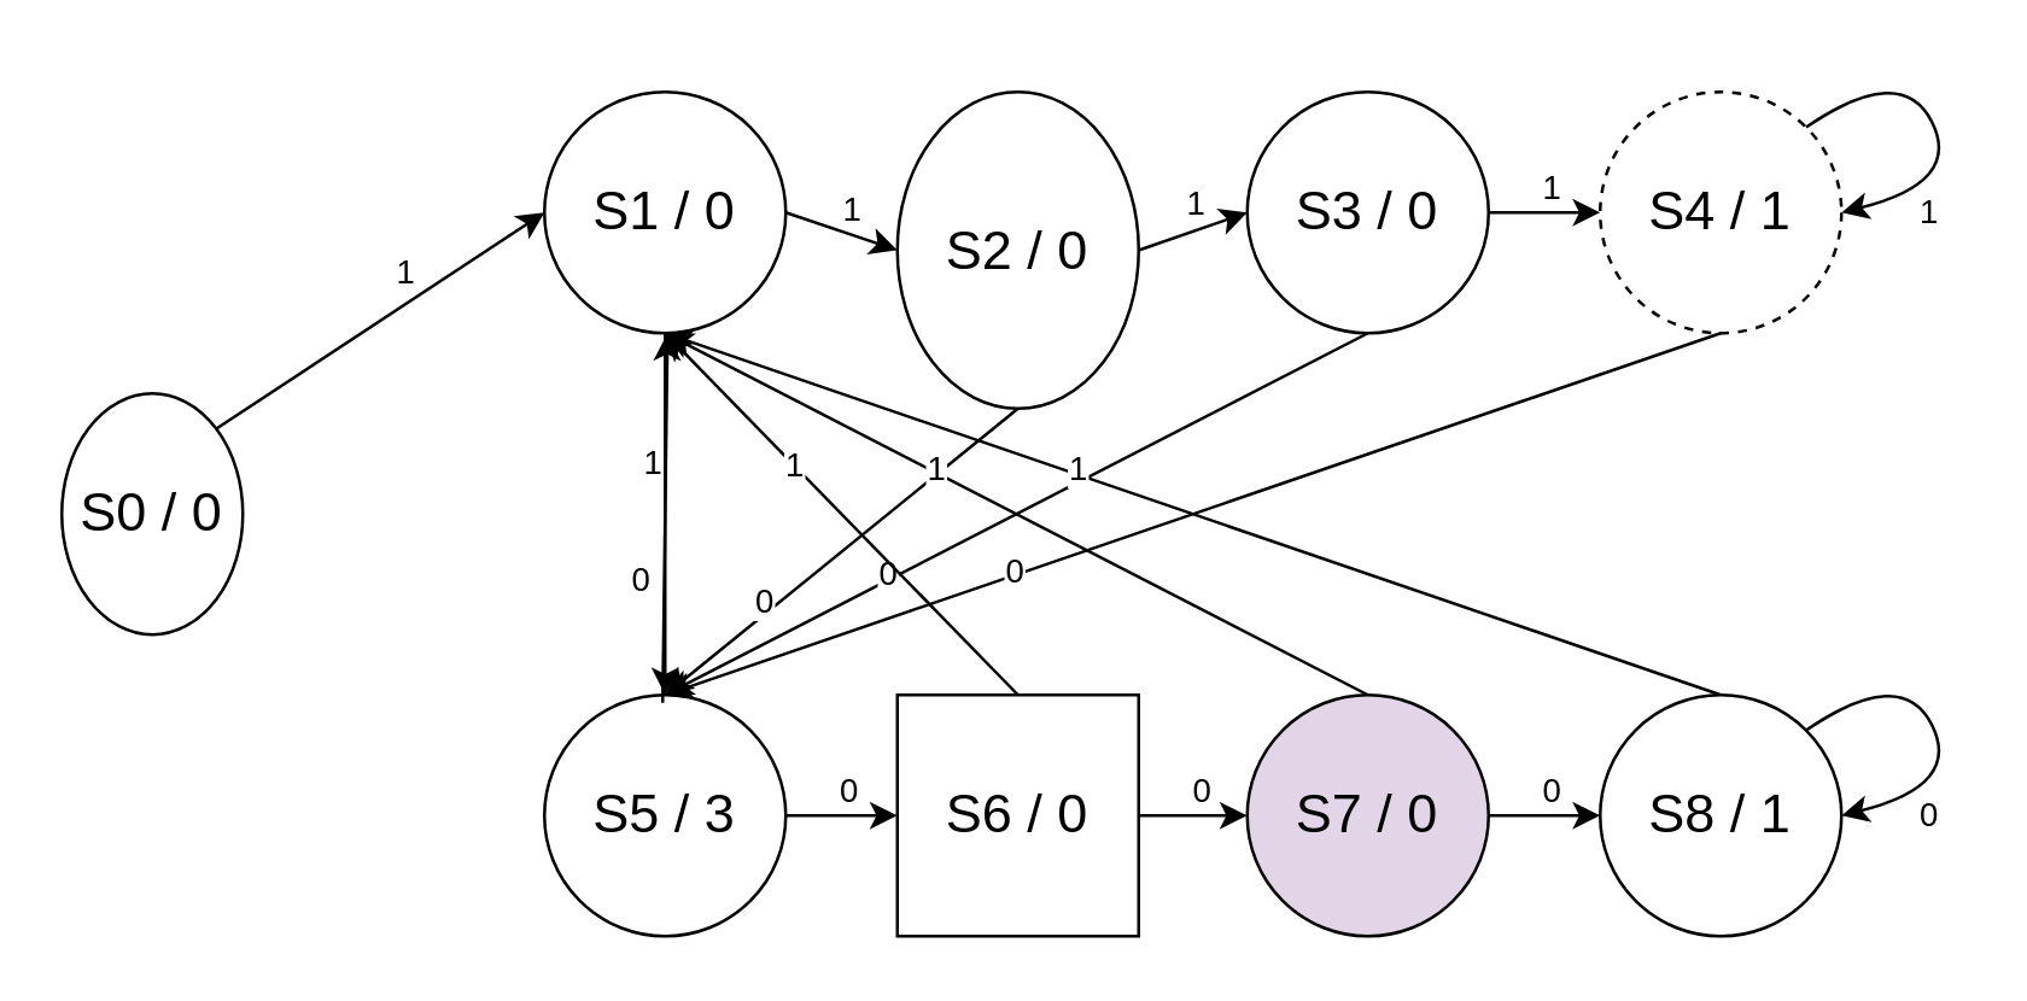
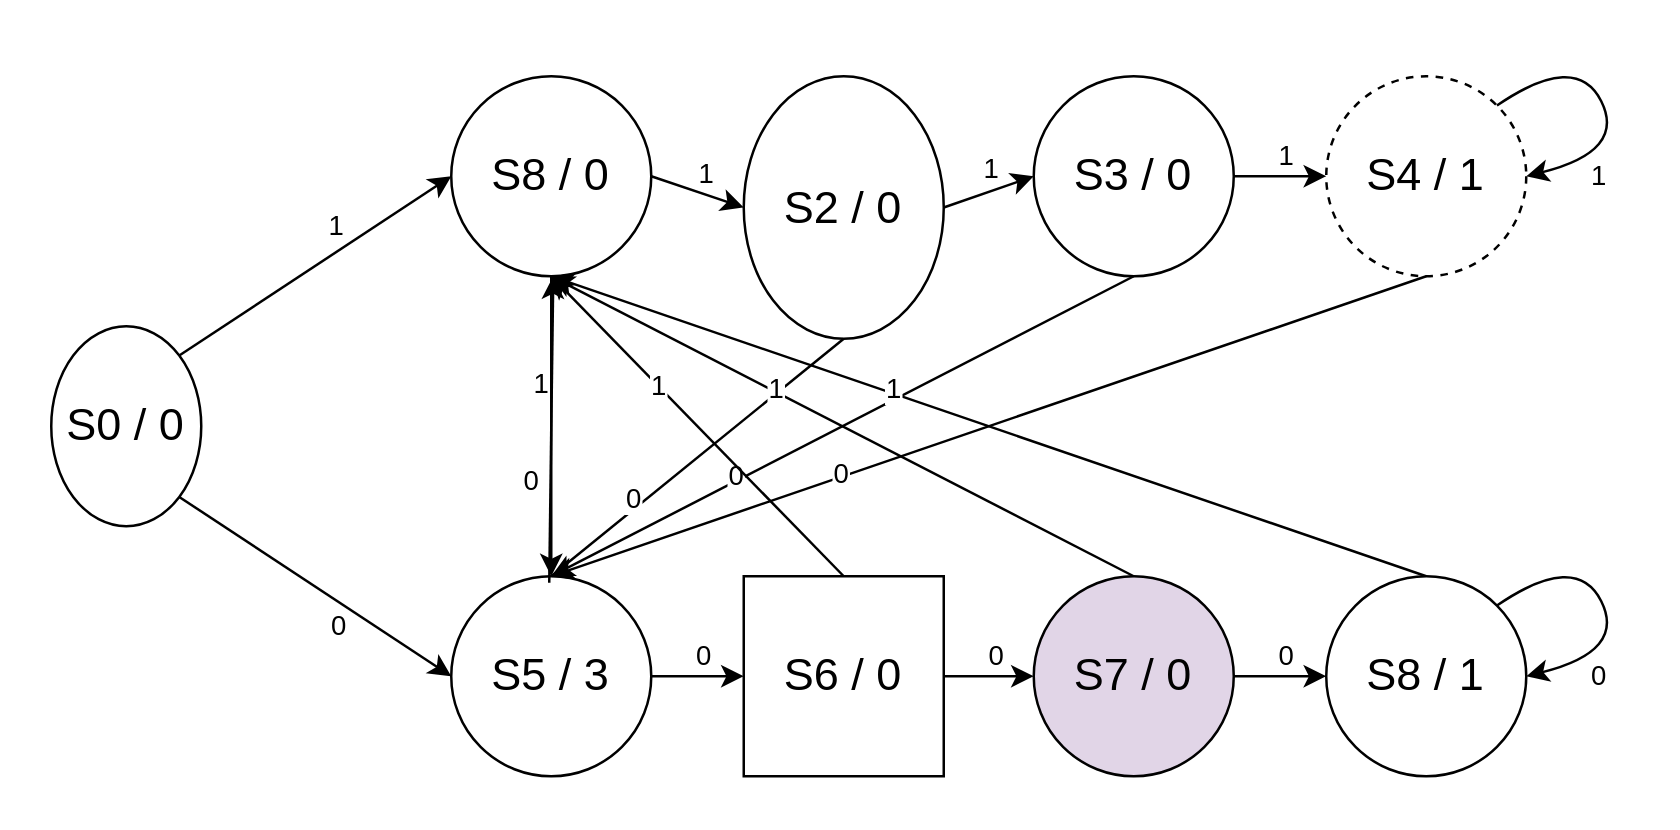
  <mxCell id="0" />
  <mxCell id="1" parent="0" />
  <mxCell id="2" value="&lt;font style=&quot;font-size: 18px;&quot;&gt;S0 / 0&lt;/font&gt;" style="ellipse;whiteSpace=wrap;html=1;aspect=fixed;" vertex="1" parent="1"><mxGeometry x="20" y="130" width="60" height="80" as="geometry" /></mxCell>
  <mxCell id="3" value="&lt;font style=&quot;font-size: 18px;&quot;&gt;S4 / 1&lt;/font&gt;" style="ellipse;whiteSpace=wrap;html=1;aspect=fixed;dashed=1;" vertex="1" parent="1"><mxGeometry x="530" y="30" width="80" height="80" as="geometry" /></mxCell>
  <mxCell id="4" value="&lt;font style=&quot;font-size: 18px;&quot;&gt;S3 / 0&lt;/font&gt;" style="ellipse;whiteSpace=wrap;html=1;aspect=fixed;" vertex="1" parent="1"><mxGeometry x="413" y="30" width="80" height="80" as="geometry" /></mxCell>
  <mxCell id="5" value="&lt;font style=&quot;font-size: 18px;&quot;&gt;S2 / 0&lt;/font&gt;" style="ellipse;whiteSpace=wrap;html=1;aspect=fixed;" vertex="1" parent="1"><mxGeometry x="297" y="30" width="80" height="105" as="geometry" /></mxCell>
- <mxCell id="6" value="&lt;font style=&quot;font-size: 18px;&quot;&gt;S1 / 0&lt;/font&gt;" style="ellipse;whiteSpace=wrap;html=1;aspect=fixed;" vertex="1" parent="1"><mxGeometry x="180" y="30" width="80" height="80" as="geometry" /></mxCell>
+ <mxCell id="6" value="&lt;font style=&quot;font-size: 18px;&quot;&gt;S8 / 0&lt;/font&gt;" style="ellipse;whiteSpace=wrap;html=1;aspect=fixed;" vertex="1" parent="1"><mxGeometry x="180" y="30" width="80" height="80" as="geometry" /></mxCell>
  <mxCell id="7" value="&lt;font style=&quot;font-size: 18px;&quot;&gt;S7 / 0&lt;/font&gt;" style="ellipse;whiteSpace=wrap;html=1;aspect=fixed;fillColor=#e1d5e7;" vertex="1" parent="1"><mxGeometry x="413" y="230" width="80" height="80" as="geometry" /></mxCell>
  <mxCell id="8" value="&lt;font style=&quot;font-size: 18px;&quot;&gt;S6 / 0&lt;/font&gt;" style="whiteSpace=wrap;html=1;aspect=fixed;rounded=0;" vertex="1" parent="1"><mxGeometry x="297" y="230" width="80" height="80" as="geometry" /></mxCell>
  <mxCell id="9" value="&lt;font style=&quot;font-size: 18px;&quot;&gt;S5 / 3&lt;/font&gt;" style="ellipse;whiteSpace=wrap;html=1;aspect=fixed;" vertex="1" parent="1"><mxGeometry x="180" y="230" width="80" height="80" as="geometry" /></mxCell>
  <mxCell id="10" value="" style="endArrow=classic;html=1;rounded=0;entryX=0;entryY=0.5;entryDx=0;entryDy=0;exitX=1;exitY=0;exitDx=0;exitDy=0;" edge="1" parent="1" source="2" target="6"><mxGeometry width="50" height="50" relative="1" as="geometry"><mxPoint x="370" y="300" as="sourcePoint" /><mxPoint x="420" y="250" as="targetPoint" /></mxGeometry></mxCell>
  <mxCell id="11" value="1" style="edgeLabel;html=1;align=center;verticalAlign=middle;resizable=0;points=[];" vertex="1" connectable="0" parent="10"><mxGeometry x="0.206" y="3" relative="1" as="geometry"><mxPoint x="-2" y="-6" as="offset" /></mxGeometry></mxCell>
+ <mxCell id="12" value="" style="endArrow=classic;html=1;rounded=0;entryX=0;entryY=0.5;entryDx=0;entryDy=0;exitX=1;exitY=1;exitDx=0;exitDy=0;" edge="1" parent="1" source="2" target="9"><mxGeometry width="50" height="50" relative="1" as="geometry"><mxPoint x="98" y="152" as="sourcePoint" /><mxPoint x="190" y="80" as="targetPoint" /></mxGeometry></mxCell>
+ <mxCell id="13" value="0&lt;br&gt;" style="edgeLabel;html=1;align=center;verticalAlign=middle;resizable=0;points=[];" vertex="1" connectable="0" parent="12"><mxGeometry x="0.299" y="-2" relative="1" as="geometry"><mxPoint x="-7" y="3" as="offset" /></mxGeometry></mxCell>
  <mxCell id="14" value="" style="endArrow=classic;html=1;rounded=0;exitX=0.5;exitY=1;exitDx=0;exitDy=0;" edge="1" parent="1" source="6" target="9"><mxGeometry width="50" height="50" relative="1" as="geometry"><mxPoint x="98" y="208" as="sourcePoint" /><mxPoint x="190" y="280" as="targetPoint" /></mxGeometry></mxCell>
  <mxCell id="15" value="0&lt;br&gt;" style="edgeLabel;html=1;align=center;verticalAlign=middle;resizable=0;points=[];" vertex="1" connectable="0" parent="14"><mxGeometry x="0.299" y="-2" relative="1" as="geometry"><mxPoint x="-7" y="3" as="offset" /></mxGeometry></mxCell>
- <mxCell id="16" value="" style="endArrow=classic;html=1;rounded=0;entryX=0.5;entryY=0;entryDx=0;entryDy=0;exitX=0.5;exitY=1;exitDx=0;exitDy=0;" edge="1" parent="1" source="5" target="9"><mxGeometry width="50" height="50" relative="1" as="geometry"><mxPoint x="280" y="120" as="sourcePoint" /><mxPoint x="230" y="240" as="targetPoint" /></mxGeometry></mxCell>
+ <mxCell id="16" value="" style="endArrow=none;html=1;rounded=0;entryX=0.5;entryY=0;entryDx=0;entryDy=0;exitX=0.5;exitY=1;exitDx=0;exitDy=0;" edge="1" parent="1" source="5" target="9"><mxGeometry width="50" height="50" relative="1" as="geometry"><mxPoint x="280" y="120" as="sourcePoint" /><mxPoint x="230" y="240" as="targetPoint" /></mxGeometry></mxCell>
  <mxCell id="17" value="0&lt;br&gt;" style="edgeLabel;html=1;align=center;verticalAlign=middle;resizable=0;points=[];" vertex="1" connectable="0" parent="16"><mxGeometry x="0.299" y="-2" relative="1" as="geometry"><mxPoint x="-7" y="3" as="offset" /></mxGeometry></mxCell>
  <mxCell id="18" value="" style="endArrow=classic;html=1;rounded=0;exitX=0.5;exitY=1;exitDx=0;exitDy=0;entryX=0.5;entryY=0;entryDx=0;entryDy=0;" edge="1" parent="1" source="4" target="9"><mxGeometry width="50" height="50" relative="1" as="geometry"><mxPoint x="240" y="130" as="sourcePoint" /><mxPoint x="240" y="250" as="targetPoint" /></mxGeometry></mxCell>
  <mxCell id="19" value="0&lt;br&gt;" style="edgeLabel;html=1;align=center;verticalAlign=middle;resizable=0;points=[];" vertex="1" connectable="0" parent="18"><mxGeometry x="0.299" y="-2" relative="1" as="geometry"><mxPoint x="-7" y="3" as="offset" /></mxGeometry></mxCell>
  <mxCell id="20" value="" style="endArrow=classic;html=1;rounded=0;exitX=0.5;exitY=1;exitDx=0;exitDy=0;" edge="1" parent="1" source="3"><mxGeometry width="50" height="50" relative="1" as="geometry"><mxPoint x="290" y="140" as="sourcePoint" /><mxPoint x="220" y="230" as="targetPoint" /></mxGeometry></mxCell>
  <mxCell id="21" value="0&lt;br&gt;" style="edgeLabel;html=1;align=center;verticalAlign=middle;resizable=0;points=[];" vertex="1" connectable="0" parent="20"><mxGeometry x="0.299" y="-2" relative="1" as="geometry"><mxPoint x="-7" y="3" as="offset" /></mxGeometry></mxCell>
  <mxCell id="22" value="" style="endArrow=classic;html=1;rounded=0;exitX=0.5;exitY=0;exitDx=0;exitDy=0;" edge="1" parent="1" source="8"><mxGeometry width="50" height="50" relative="1" as="geometry"><mxPoint x="230" y="240" as="sourcePoint" /><mxPoint x="220" y="110" as="targetPoint" /></mxGeometry></mxCell>
  <mxCell id="23" value="1" style="edgeLabel;html=1;align=center;verticalAlign=middle;resizable=0;points=[];" vertex="1" connectable="0" parent="22"><mxGeometry x="0.206" y="3" relative="1" as="geometry"><mxPoint x="-2" y="-6" as="offset" /></mxGeometry></mxCell>
  <mxCell id="24" value="" style="endArrow=classic;html=1;rounded=0;exitX=0.5;exitY=0;exitDx=0;exitDy=0;entryX=0.5;entryY=1;entryDx=0;entryDy=0;" edge="1" parent="1" source="7" target="6"><mxGeometry width="50" height="50" relative="1" as="geometry"><mxPoint x="240" y="250" as="sourcePoint" /><mxPoint x="220" y="120" as="targetPoint" /></mxGeometry></mxCell>
  <mxCell id="25" value="1" style="edgeLabel;html=1;align=center;verticalAlign=middle;resizable=0;points=[];" vertex="1" connectable="0" parent="24"><mxGeometry x="0.206" y="3" relative="1" as="geometry"><mxPoint x="-2" y="-6" as="offset" /></mxGeometry></mxCell>
  <mxCell id="26" value="" style="endArrow=classic;html=1;rounded=0;exitX=0.5;exitY=0;exitDx=0;exitDy=0;" edge="1" parent="1"><mxGeometry width="50" height="50" relative="1" as="geometry"><mxPoint x="570" y="230" as="sourcePoint" /><mxPoint x="220" y="110" as="targetPoint" /></mxGeometry></mxCell>
  <mxCell id="27" value="1" style="edgeLabel;html=1;align=center;verticalAlign=middle;resizable=0;points=[];" vertex="1" connectable="0" parent="26"><mxGeometry x="0.206" y="3" relative="1" as="geometry"><mxPoint x="-2" y="-6" as="offset" /></mxGeometry></mxCell>
  <mxCell id="28" value="" style="endArrow=classic;html=1;rounded=0;entryX=0.5;entryY=1;entryDx=0;entryDy=0;exitX=0.355;exitY=0.033;exitDx=0;exitDy=0;exitPerimeter=0;" edge="1" parent="1"><mxGeometry width="50" height="50" relative="1" as="geometry"><mxPoint x="219.2" y="232.64" as="sourcePoint" /><mxPoint x="220.8" y="110" as="targetPoint" /></mxGeometry></mxCell>
  <mxCell id="29" value="1" style="edgeLabel;html=1;align=center;verticalAlign=middle;resizable=0;points=[];" vertex="1" connectable="0" parent="28"><mxGeometry x="0.206" y="3" relative="1" as="geometry"><mxPoint x="-2" y="-6" as="offset" /></mxGeometry></mxCell>
  <mxCell id="30" value="" style="endArrow=classic;html=1;rounded=0;entryX=0;entryY=0.5;entryDx=0;entryDy=0;exitX=1;exitY=0.5;exitDx=0;exitDy=0;" edge="1" parent="1" source="6" target="5"><mxGeometry width="50" height="50" relative="1" as="geometry"><mxPoint x="270" y="80" as="sourcePoint" /><mxPoint x="290" y="70" as="targetPoint" /></mxGeometry></mxCell>
  <mxCell id="31" value="1" style="edgeLabel;html=1;align=center;verticalAlign=middle;resizable=0;points=[];" vertex="1" connectable="0" parent="30"><mxGeometry x="0.206" y="3" relative="1" as="geometry"><mxPoint x="-2" y="-6" as="offset" /></mxGeometry></mxCell>
  <mxCell id="32" value="" style="endArrow=classic;html=1;rounded=0;entryX=0;entryY=0.5;entryDx=0;entryDy=0;exitX=1;exitY=0.5;exitDx=0;exitDy=0;" edge="1" parent="1" source="5" target="4"><mxGeometry width="50" height="50" relative="1" as="geometry"><mxPoint x="310" y="75" as="sourcePoint" /><mxPoint x="422.96" y="65" as="targetPoint" /></mxGeometry></mxCell>
  <mxCell id="33" value="1" style="edgeLabel;html=1;align=center;verticalAlign=middle;resizable=0;points=[];" vertex="1" connectable="0" parent="32"><mxGeometry x="0.206" y="3" relative="1" as="geometry"><mxPoint x="-2" y="-6" as="offset" /></mxGeometry></mxCell>
  <mxCell id="34" value="" style="endArrow=classic;html=1;rounded=0;entryX=0;entryY=0.5;entryDx=0;entryDy=0;exitX=1;exitY=0.5;exitDx=0;exitDy=0;" edge="1" parent="1" source="4" target="3"><mxGeometry width="50" height="50" relative="1" as="geometry"><mxPoint x="430" y="90" as="sourcePoint" /><mxPoint x="327" y="100" as="targetPoint" /><Array as="points" /></mxGeometry></mxCell>
  <mxCell id="35" value="1" style="edgeLabel;html=1;align=center;verticalAlign=middle;resizable=0;points=[];" vertex="1" connectable="0" parent="34"><mxGeometry x="0.206" y="3" relative="1" as="geometry"><mxPoint x="-2" y="-6" as="offset" /></mxGeometry></mxCell>
  <mxCell id="36" value="" style="curved=1;endArrow=classic;html=1;rounded=0;exitX=1;exitY=0;exitDx=0;exitDy=0;entryX=1;entryY=0.5;entryDx=0;entryDy=0;" edge="1" parent="1" source="3" target="3"><mxGeometry width="50" height="50" relative="1" as="geometry"><mxPoint x="590" y="20" as="sourcePoint" /><mxPoint x="630" y="100" as="targetPoint" /><Array as="points"><mxPoint x="630" y="20" /><mxPoint x="650" y="60" /></Array></mxGeometry></mxCell>
  <mxCell id="37" value="1&lt;br&gt;" style="edgeLabel;html=1;align=center;verticalAlign=middle;resizable=0;points=[];" vertex="1" connectable="0" parent="36"><mxGeometry x="0.514" y="-5" relative="1" as="geometry"><mxPoint y="12" as="offset" /></mxGeometry></mxCell>
  <mxCell id="38" value="&lt;font style=&quot;font-size: 18px;&quot;&gt;S8 / 1&lt;/font&gt;" style="ellipse;whiteSpace=wrap;html=1;aspect=fixed;" vertex="1" parent="1"><mxGeometry x="530" y="230" width="80" height="80" as="geometry" /></mxCell>
  <mxCell id="39" value="" style="curved=1;endArrow=classic;html=1;rounded=0;exitX=1;exitY=0;exitDx=0;exitDy=0;entryX=1;entryY=0.5;entryDx=0;entryDy=0;" edge="1" parent="1" source="38" target="38"><mxGeometry width="50" height="50" relative="1" as="geometry"><mxPoint x="590" y="220" as="sourcePoint" /><mxPoint x="630" y="300" as="targetPoint" /><Array as="points"><mxPoint x="630" y="220" /><mxPoint x="650" y="260" /></Array></mxGeometry></mxCell>
  <mxCell id="40" value="0&lt;br&gt;" style="edgeLabel;html=1;align=center;verticalAlign=middle;resizable=0;points=[];" vertex="1" connectable="0" parent="39"><mxGeometry x="0.514" y="-5" relative="1" as="geometry"><mxPoint y="12" as="offset" /></mxGeometry></mxCell>
  <mxCell id="41" value="" style="endArrow=classic;html=1;rounded=0;entryX=0;entryY=0.5;entryDx=0;entryDy=0;exitX=1;exitY=0.5;exitDx=0;exitDy=0;" edge="1" parent="1" source="9" target="8"><mxGeometry width="50" height="50" relative="1" as="geometry"><mxPoint x="270" y="80" as="sourcePoint" /><mxPoint x="307" y="80" as="targetPoint" /></mxGeometry></mxCell>
  <mxCell id="42" value="0&lt;br&gt;" style="edgeLabel;html=1;align=center;verticalAlign=middle;resizable=0;points=[];" vertex="1" connectable="0" parent="41"><mxGeometry x="0.206" y="3" relative="1" as="geometry"><mxPoint x="-2" y="-6" as="offset" /></mxGeometry></mxCell>
  <mxCell id="43" value="" style="endArrow=classic;html=1;rounded=0;entryX=0;entryY=0.5;entryDx=0;entryDy=0;exitX=1;exitY=0.5;exitDx=0;exitDy=0;" edge="1" parent="1" source="8" target="7"><mxGeometry width="50" height="50" relative="1" as="geometry"><mxPoint x="350" y="310" as="sourcePoint" /><mxPoint x="410" y="280" as="targetPoint" /></mxGeometry></mxCell>
  <mxCell id="44" value="0&lt;br&gt;" style="edgeLabel;html=1;align=center;verticalAlign=middle;resizable=0;points=[];" vertex="1" connectable="0" parent="43"><mxGeometry x="0.206" y="3" relative="1" as="geometry"><mxPoint x="-2" y="-6" as="offset" /></mxGeometry></mxCell>
  <mxCell id="45" value="" style="endArrow=classic;html=1;rounded=0;entryX=0;entryY=0.5;entryDx=0;entryDy=0;" edge="1" parent="1" source="7" target="38"><mxGeometry width="50" height="50" relative="1" as="geometry"><mxPoint x="290" y="300" as="sourcePoint" /><mxPoint x="327" y="300" as="targetPoint" /></mxGeometry></mxCell>
  <mxCell id="46" value="0&lt;br&gt;" style="edgeLabel;html=1;align=center;verticalAlign=middle;resizable=0;points=[];" vertex="1" connectable="0" parent="45"><mxGeometry x="0.206" y="3" relative="1" as="geometry"><mxPoint x="-2" y="-6" as="offset" /></mxGeometry></mxCell>
